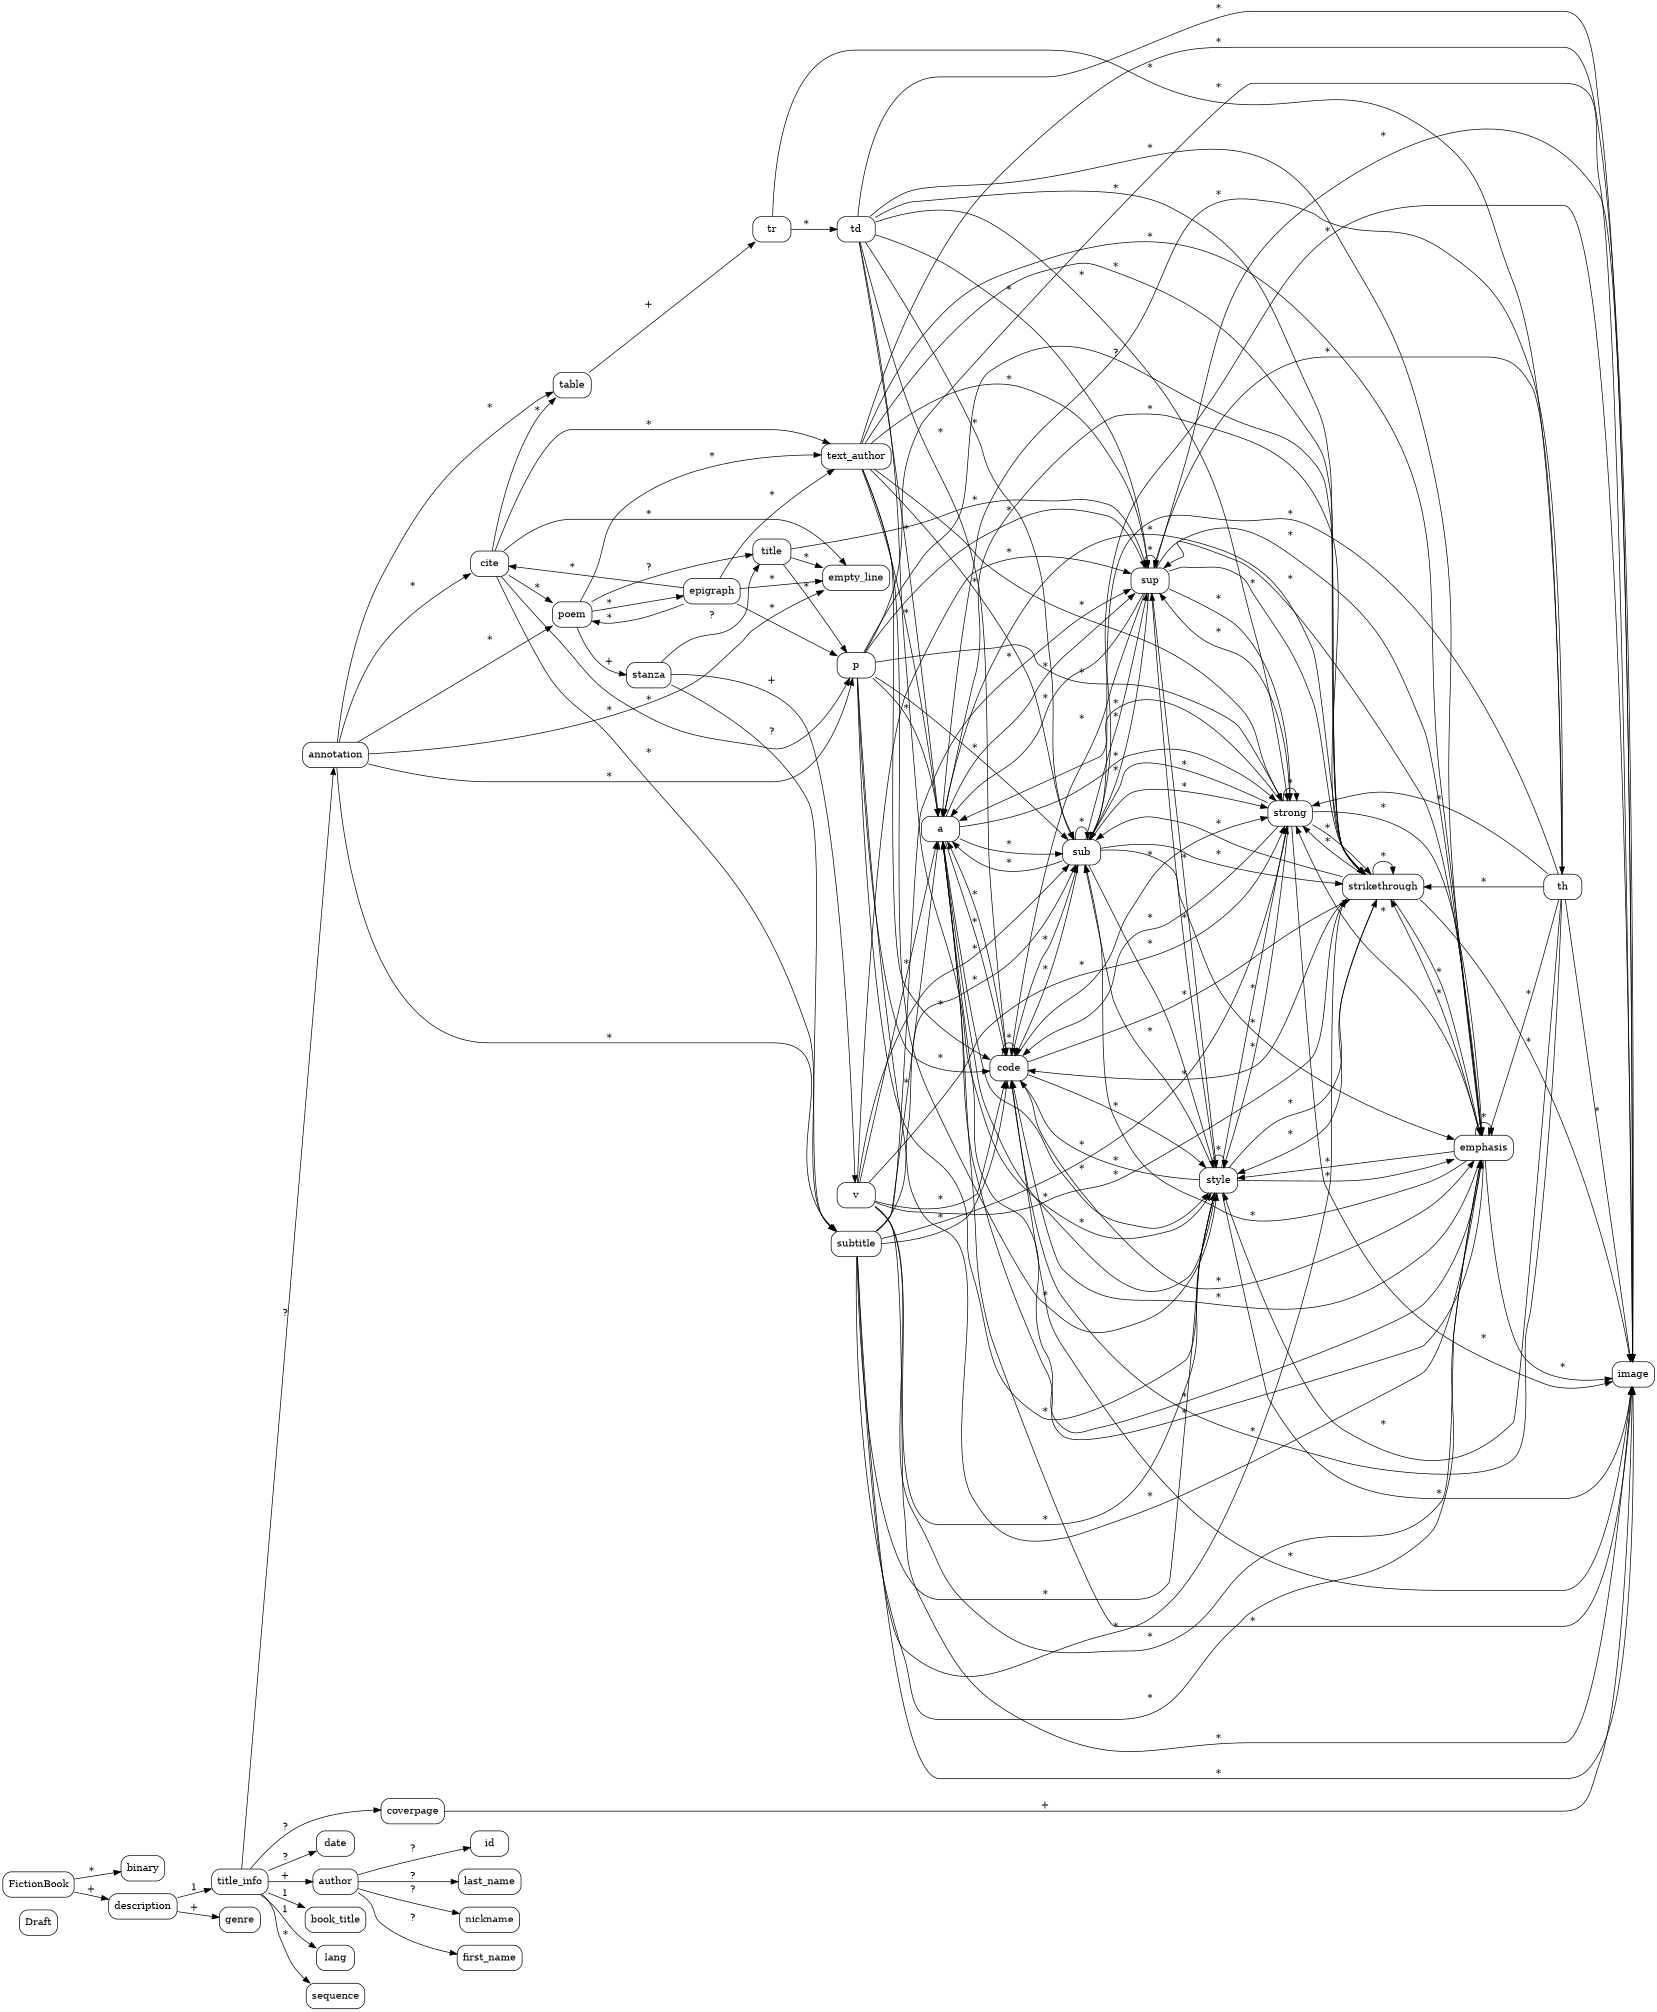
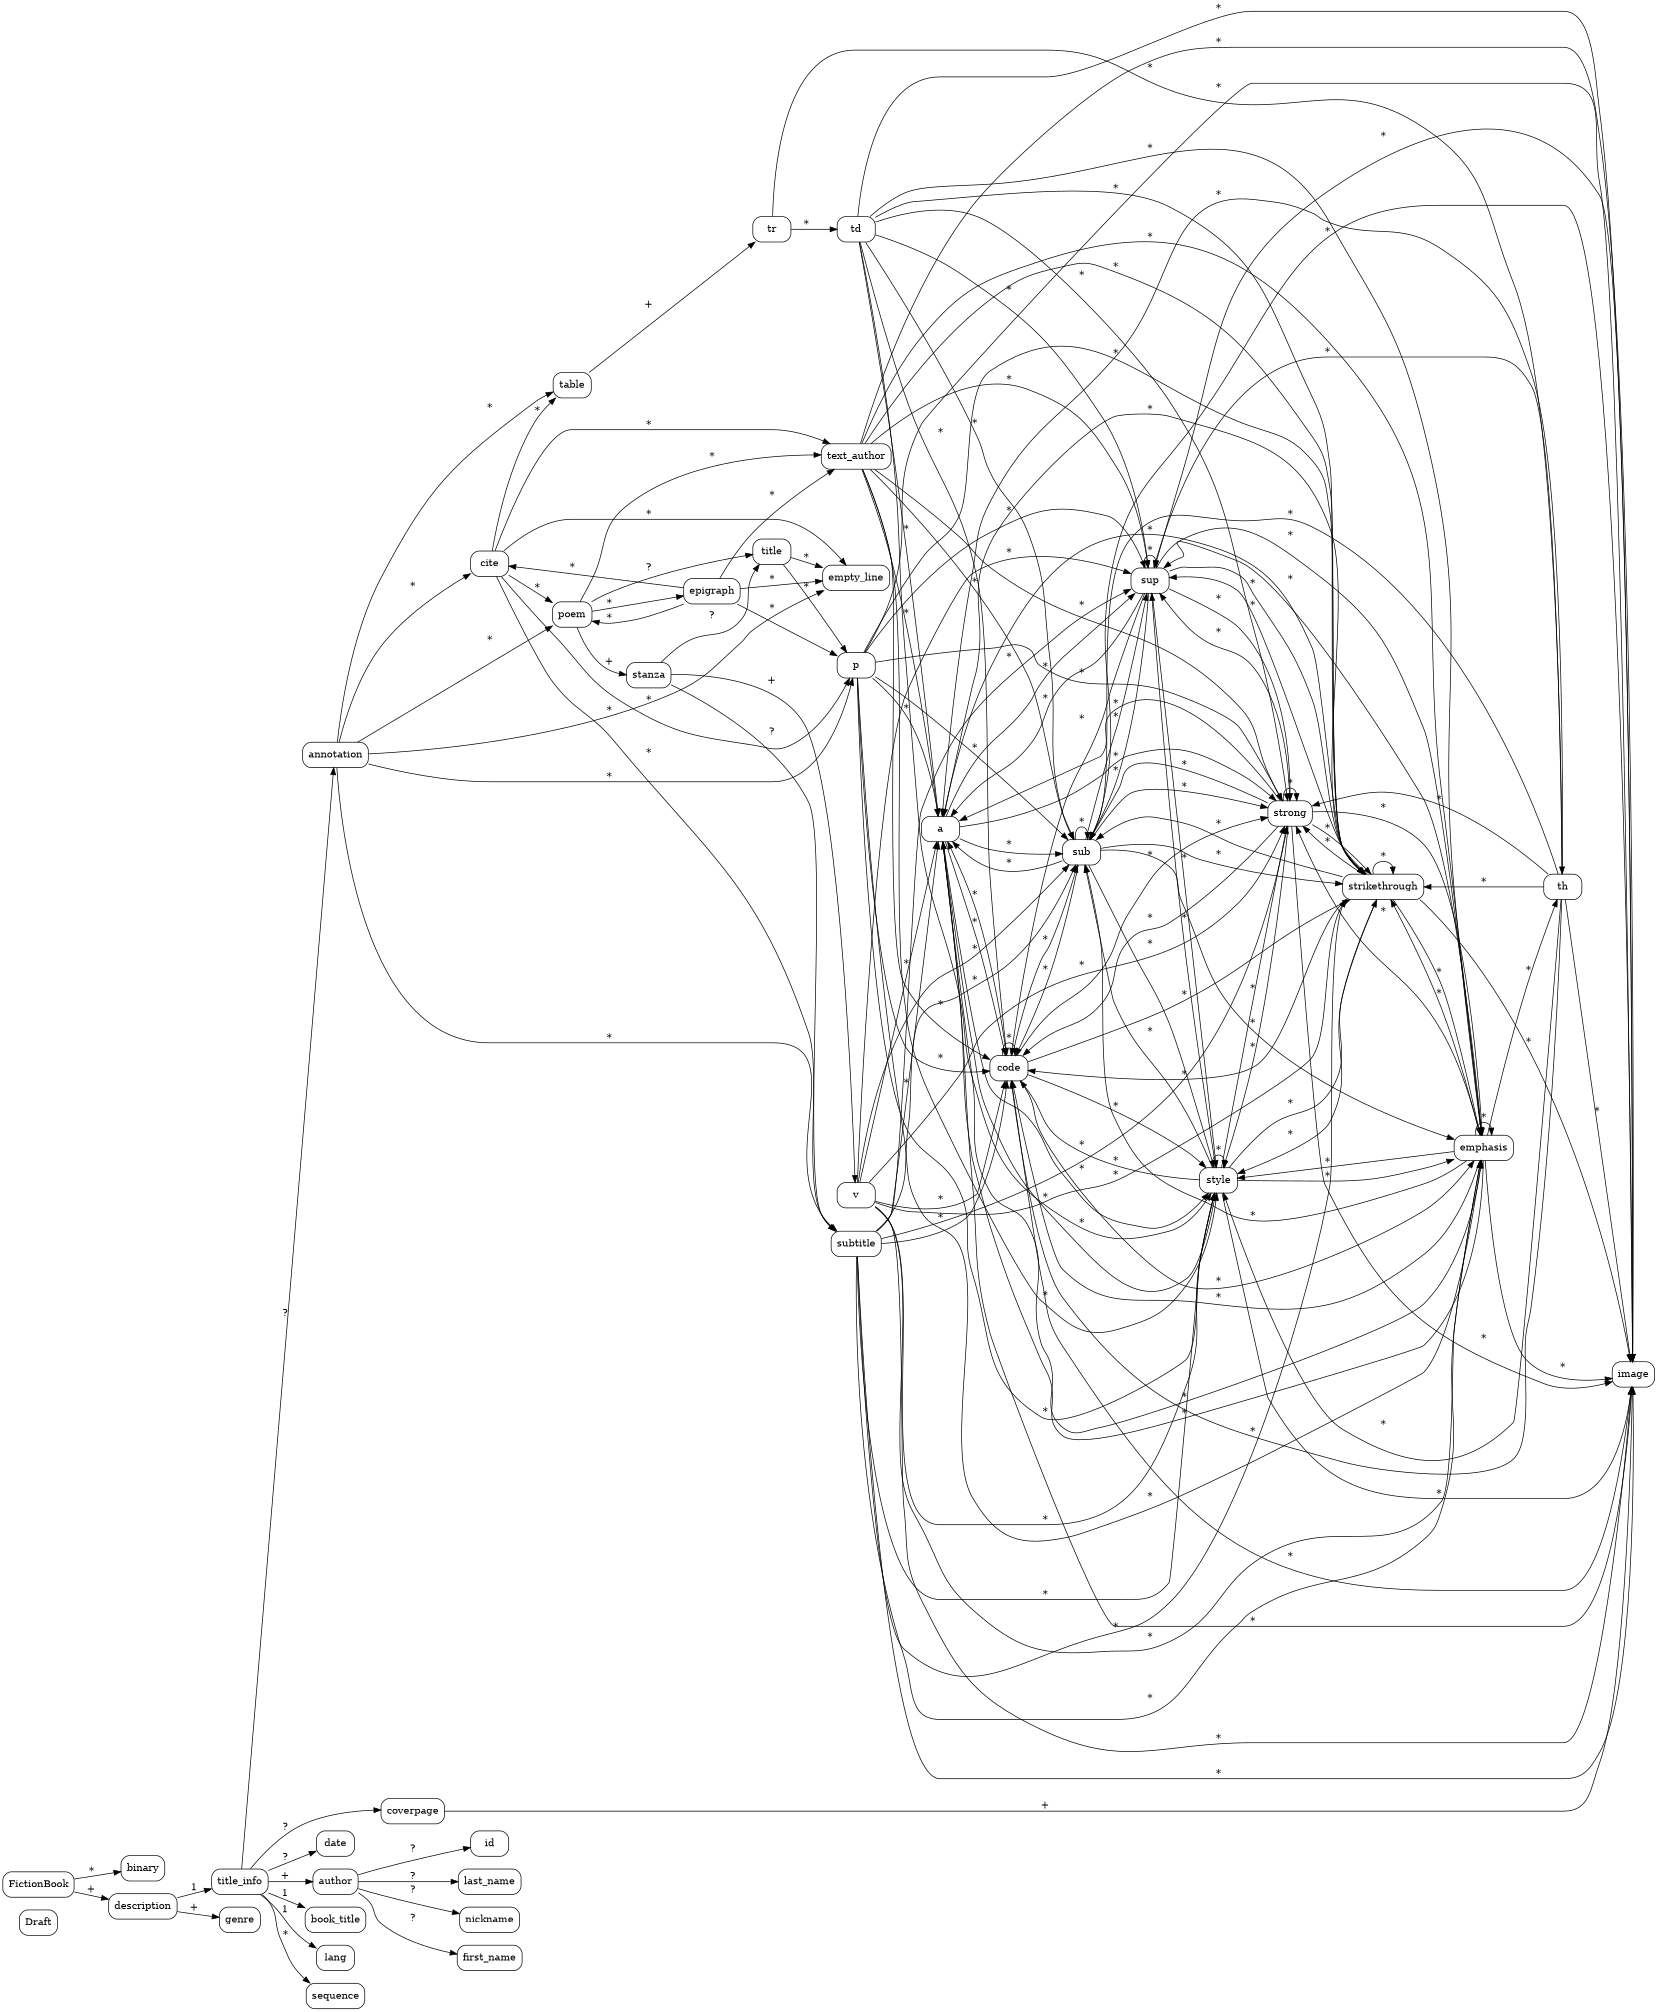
  digraph {
    rankdir=LR
    node [shape=rectangle style=rounded]
    Draft
    FictionBook
    binary
    description
    title_info
    genre
    annotation
    date
    author
    coverpage
    book_title
    lang
    sequence
    a
    code
    emphasis
    image
    strikethrough
    strong
    style
    sub
    sup
    cite
    empty_line
    p
    poem
    subtitle
    table
    text_author
    epigraph
    stanza
    title
    tr
    v
    td
    th
    first_name
    id
    last_name
    nickname
    FictionBook -> binary [label="*"]
    FictionBook -> description [label="+"]
    description -> title_info [label=1]
    description -> genre [label="+"]
    title_info -> annotation [label="?"]
    title_info -> date [label="?"]
    title_info -> author [label="+"]
    title_info -> coverpage [label="?"]
    title_info -> book_title [label=1]
    title_info -> lang [label=1]
    title_info -> sequence [label="*"]
    annotation -> cite [label="*"]
    annotation -> empty_line [label="*"]
    annotation -> p [label="*"]
    annotation -> poem [label="*"]
    annotation -> subtitle [label="*"]
    annotation -> table [label="*"]
    author -> first_name [label="?"]
    author -> id [label="?"]
    author -> last_name [label="?"]
    author -> nickname [label="?"]
    coverpage -> image [label="+"]
    a -> code [label="*"]
    a -> emphasis [label="*"]
    a -> image [label="*"]
    a -> strikethrough [label="*"]
    a -> strong [label="*"]
    a -> style [label="*"]
    a -> sub [label="*"]
    a -> sup [label="*"]
    code -> a [label="*"]
    code -> code [label="*"]
    code -> emphasis [label="*"]
    code -> image [label="*"]
    code -> strikethrough [label="*"]
    code -> strong [label="*"]
    code -> style [label="*"]
    code -> sub [label="*"]
    emphasis -> a [label="*"]
    emphasis -> code [label="*"]
    emphasis -> emphasis [label="*"]
    emphasis -> image [label="*"]
    emphasis -> strikethrough [label="*"]
    emphasis -> strong [label="*"]
    emphasis -> style [label="*"]
    emphasis -> sub [label="*"]
    emphasis -> sup [label="*"]
    strikethrough -> a [label="*"]
    strikethrough -> code [label="*"]
    strikethrough -> emphasis [label="*"]
    strikethrough -> image [label="*"]
    strikethrough -> strikethrough [label="*"]
    strikethrough -> strong [label="*"]
    strikethrough -> style [label="*"]
    strikethrough -> sub [label="*"]
-   title -> sup [label="*"]
+   strikethrough -> sup [label="*"]
    strong -> a [label="*"]
    strong -> code [label="*"]
    strong -> emphasis [label="*"]
    strong -> image [label="*"]
    strong -> strikethrough [label="*"]
    strong -> strong [label="*"]
    strong -> style [label="*"]
    strong -> sub [label="*"]
    strong -> sup [label="*"]
    style -> a [label="*"]
    style -> code [label="*"]
    style -> emphasis [label="*"]
    style -> image [label="*"]
    style -> strikethrough [label="*"]
    style -> strong [label="*"]
    style -> style [label="*"]
    style -> sub [label="*"]
    style -> sup [label="*"]
    sub -> a [label="*"]
    sub -> code [label="*"]
    sub -> emphasis [label="*"]
    sub -> image [label="*"]
    sub -> strikethrough [label="*"]
    sub -> strong [label="*"]
    sub -> style [label="*"]
    sub -> sub [label="*"]
    sub -> sup [label="*"]
    sup -> a [label="*"]
    sup -> code [label="*"]
    sup -> emphasis [label="*"]
    sup -> image [label="*"]
    sup -> strikethrough [label="*"]
    sup -> strong [label="*"]
    sup -> style [label="*"]
    sup -> sub [label="*"]
    sup -> sup [label="*"]
    cite -> empty_line [label="*"]
    cite -> p [label="*"]
    cite -> poem [label="*"]
    cite -> subtitle [label="*"]
    cite -> table [label="*"]
    cite -> text_author [label="*"]
    p -> a [label="*"]
    p -> code [label="*"]
    p -> emphasis [label="*"]
    p -> image [label="*"]
-   p -> strikethrough [label="?"]
+   p -> strikethrough [label="*"]
    p -> strong [label="*"]
    p -> style [label="*"]
    p -> sub [label="*"]
    p -> sup [label="*"]
    poem -> text_author [label="*"]
    poem -> epigraph [label="*"]
    poem -> stanza [label="+"]
    poem -> title [label="?"]
    subtitle -> a [label="*"]
    subtitle -> code [label="*"]
    subtitle -> emphasis [label="*"]
    subtitle -> image [label="*"]
    subtitle -> strikethrough [label="*"]
    subtitle -> strong [label="*"]
    subtitle -> style [label="*"]
    subtitle -> sub [label="*"]
    subtitle -> sup [label="*"]
    table -> tr [label="+"]
    text_author -> a [label="*"]
    text_author -> code [label="*"]
    text_author -> emphasis [label="*"]
    text_author -> image [label="*"]
    text_author -> strikethrough [label="*"]
    text_author -> strong [label="*"]
    text_author -> style [label="*"]
    text_author -> sub [label="*"]
    text_author -> sup [label="*"]
    epigraph -> cite [label="*"]
    epigraph -> empty_line [label="*"]
    epigraph -> p [label="*"]
    epigraph -> poem [label="*"]
    epigraph -> text_author [label="*"]
    stanza -> subtitle [label="?"]
    stanza -> title [label="?"]
    stanza -> v [label="+"]
    title -> empty_line [label="*"]
    title -> p [label="*"]
    tr -> td [label="*"]
    tr -> th [label="*"]
    v -> a [label="*"]
    v -> code [label="*"]
    v -> emphasis [label="*"]
    v -> image [label="*"]
    v -> strikethrough [label="*"]
    v -> strong [label="*"]
    v -> style [label="*"]
    v -> sub [label="*"]
    v -> sup [label="*"]
    td -> a [label="*"]
    td -> code [label="*"]
    td -> emphasis [label="*"]
    td -> image [label="*"]
    td -> strikethrough [label="*"]
    td -> strong [label="*"]
    td -> style [label="*"]
    td -> sub [label="*"]
    td -> sup [label="*"]
    th -> a [label="*"]
    th -> code [label="*"]
-   th -> emphasis [label="*"]
+   emphasis -> th [label="*"]
    th -> image [label="*"]
    th -> strikethrough [label="*"]
    th -> strong [label="*"]
    th -> style [label="*"]
    th -> sub [label="*"]
    th -> sup [label="*"]
  }
